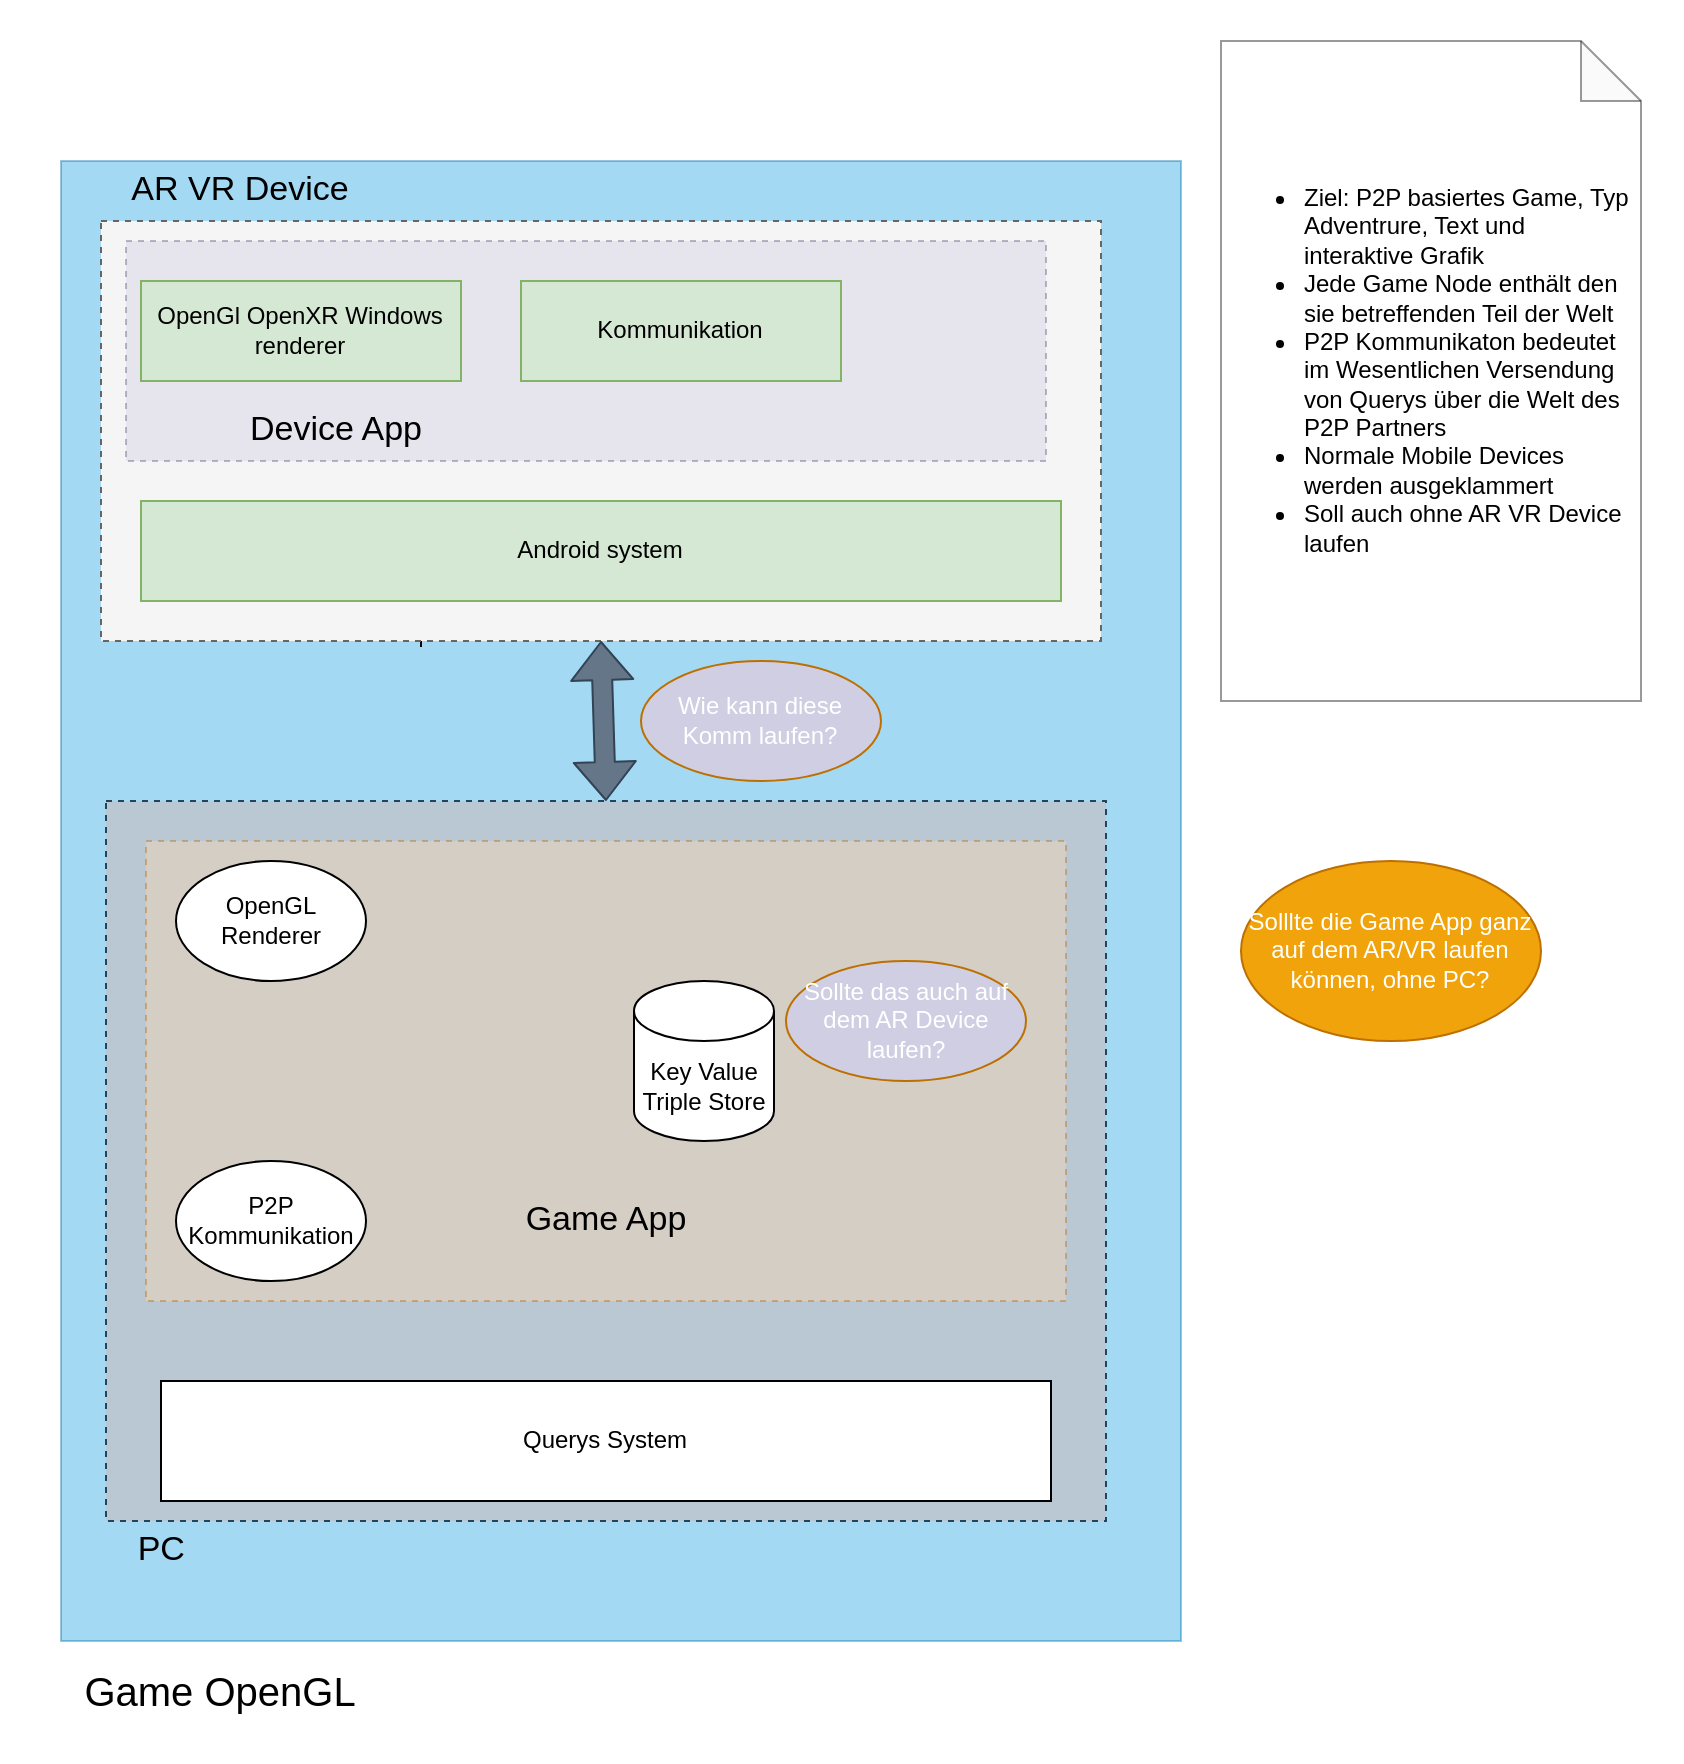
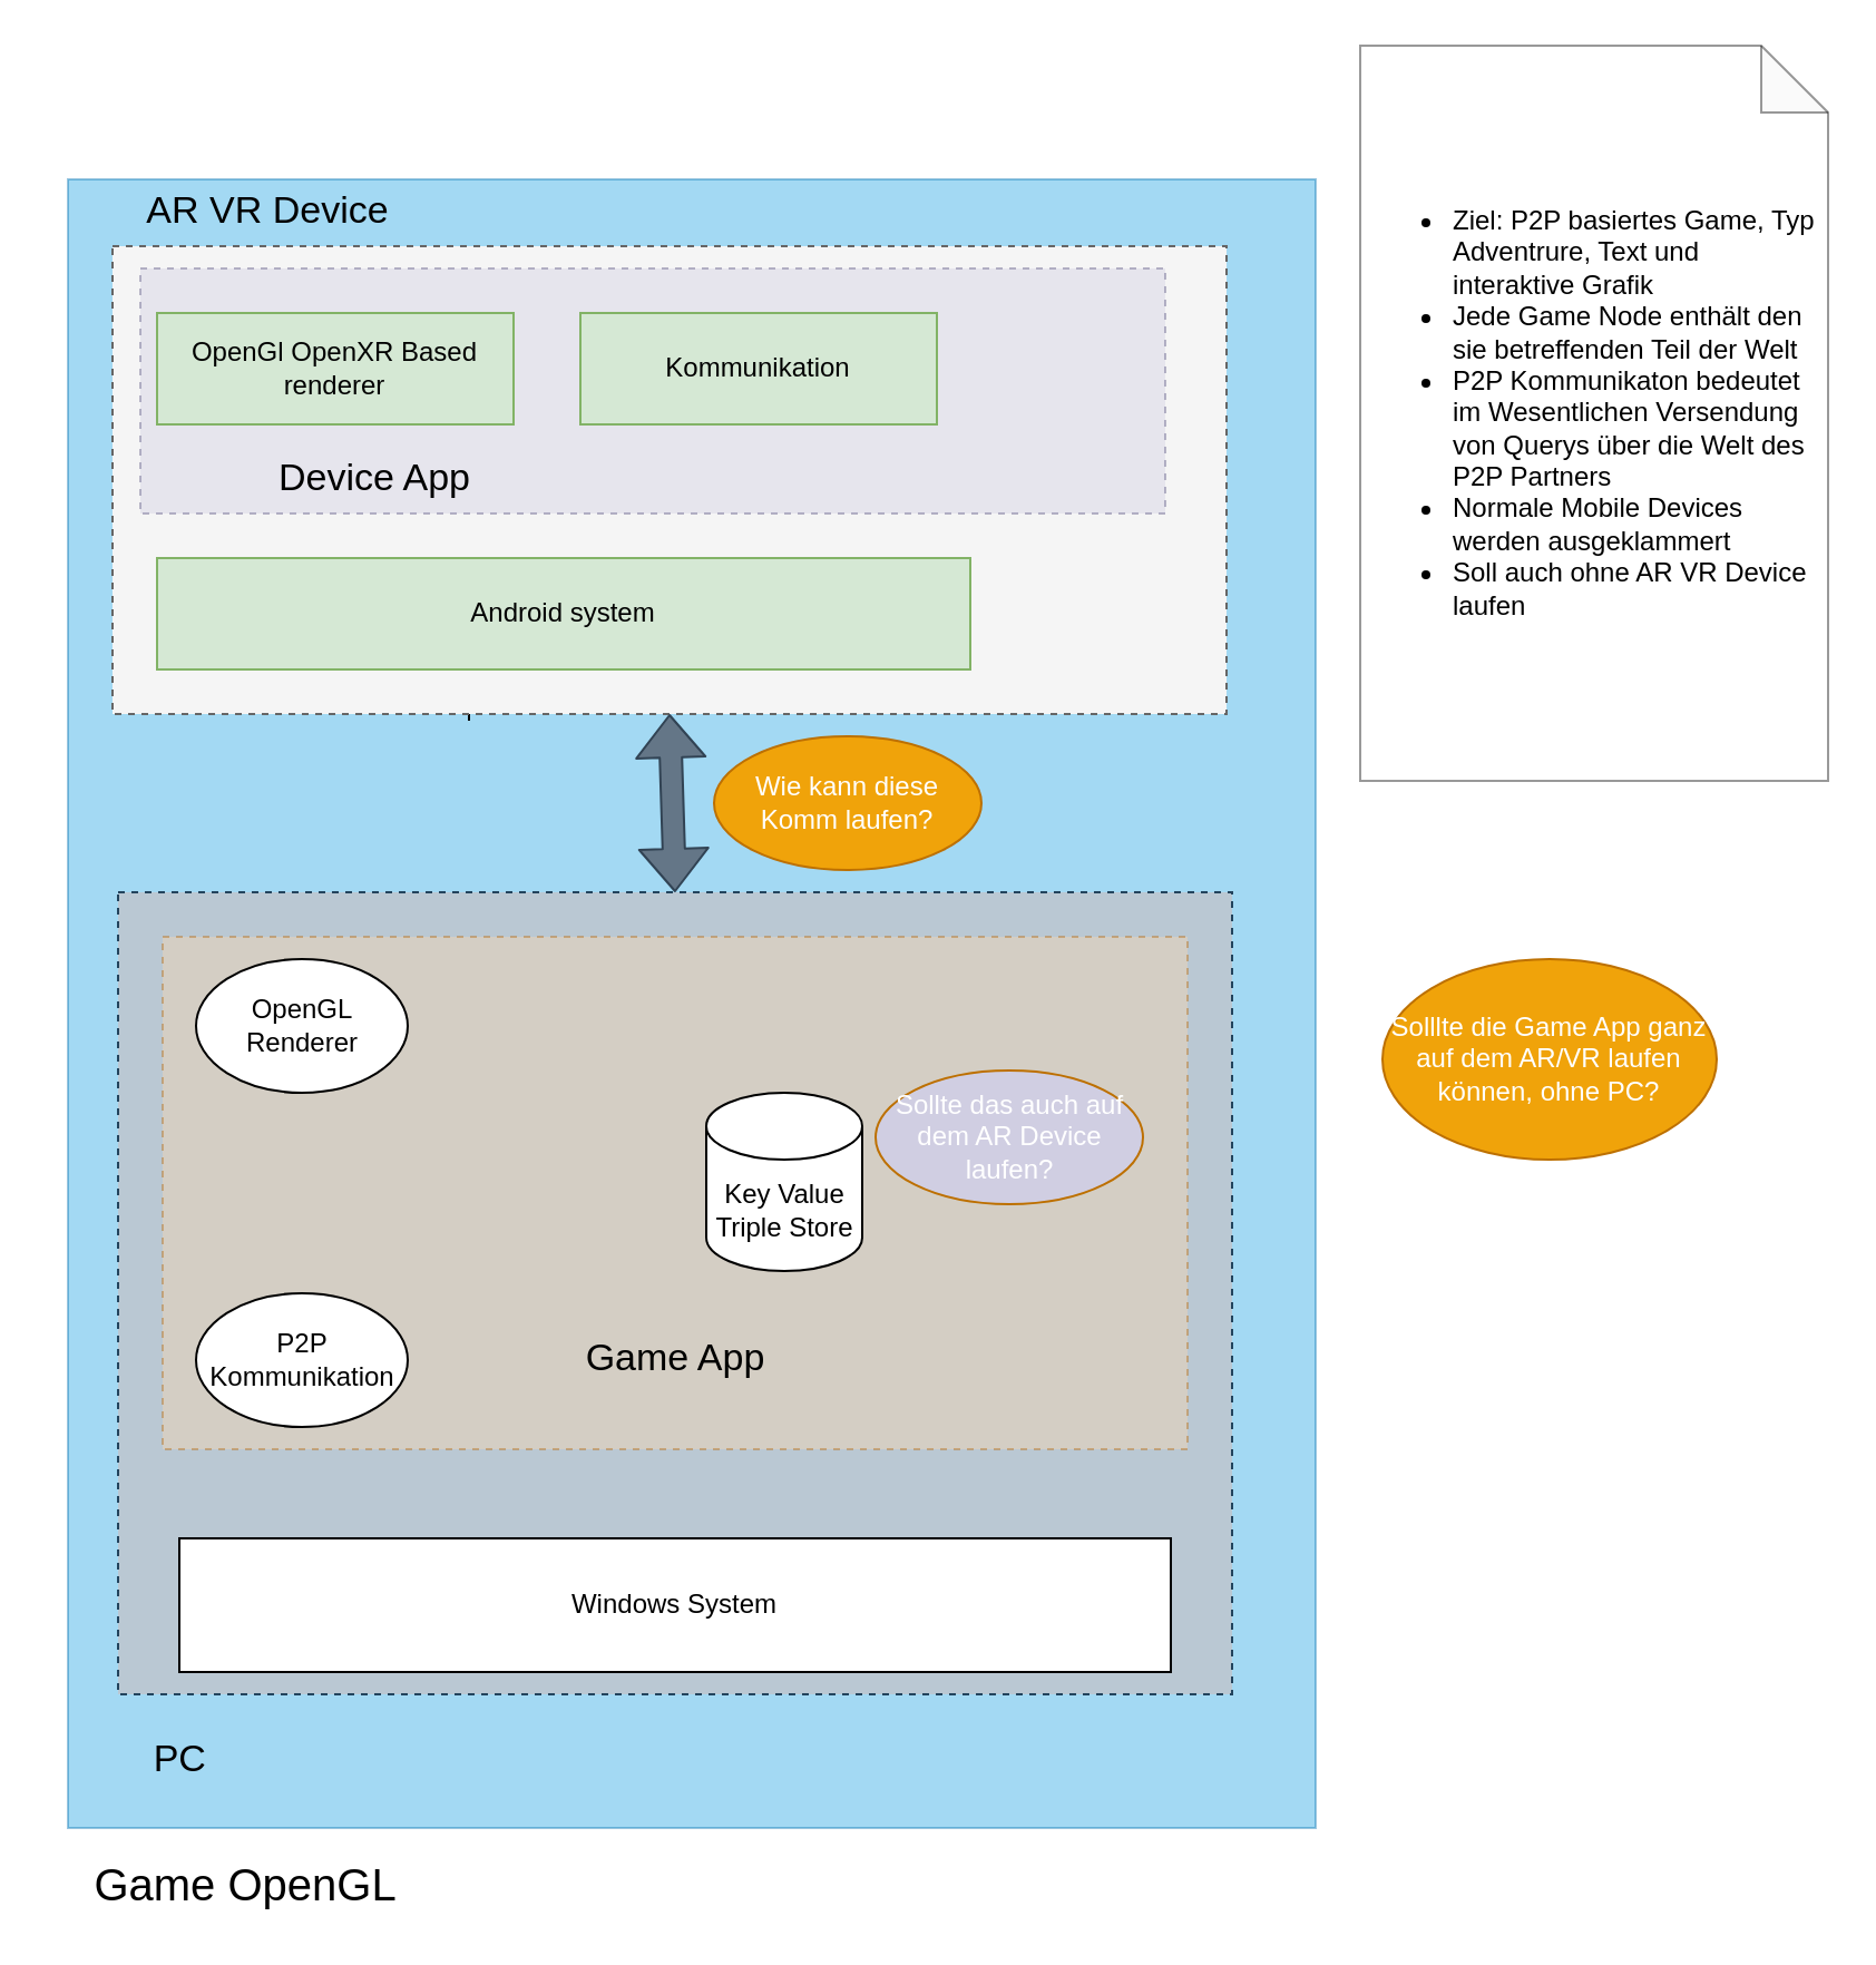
  <mxCell id="0" />
  <mxCell id="1" parent="0" />
  <mxCell id="2" value="" style="rounded=0;whiteSpace=wrap;html=1;fillColor=#1ba1e2;opacity=40;strokeColor=#006EAF;fontColor=#ffffff;" parent="1" vertex="1"><mxGeometry x="30" y="80" width="560" height="740" as="geometry" /></mxCell>
  <mxCell id="3" value="" style="endArrow=block;endSize=10;endFill=0;shadow=0;strokeWidth=1;rounded=0;edgeStyle=elbowEdgeStyle;elbow=vertical;" parent="1" edge="1"><mxGeometry width="160" relative="1" as="geometry"><mxPoint x="200" y="153" as="sourcePoint" /><mxPoint x="300" y="208" as="targetPoint" /></mxGeometry></mxCell>
  <mxCell id="4" value="" style="endArrow=block;endSize=10;endFill=0;shadow=0;strokeWidth=1;rounded=0;edgeStyle=elbowEdgeStyle;elbow=vertical;" parent="1" edge="1"><mxGeometry width="160" relative="1" as="geometry"><mxPoint x="210" y="323" as="sourcePoint" /><mxPoint x="300" y="208" as="targetPoint" /></mxGeometry></mxCell>
  <mxCell id="5" value="" style="endArrow=open;shadow=0;strokeWidth=1;rounded=0;endFill=1;edgeStyle=elbowEdgeStyle;elbow=vertical;" parent="1" edge="1"><mxGeometry x="0.5" y="41" relative="1" as="geometry"><mxPoint x="380" y="142" as="sourcePoint" /><mxPoint x="508" y="139" as="targetPoint" /><mxPoint x="-40" y="32" as="offset" /></mxGeometry></mxCell>
  <mxCell id="6" value="0..1" style="resizable=0;align=left;verticalAlign=bottom;labelBackgroundColor=none;fontSize=12;" parent="5" connectable="0" vertex="1"><mxGeometry x="-1" relative="1" as="geometry"><mxPoint y="4" as="offset" /></mxGeometry></mxCell>
  <mxCell id="7" value="1" style="resizable=0;align=right;verticalAlign=bottom;labelBackgroundColor=none;fontSize=12;" parent="5" connectable="0" vertex="1"><mxGeometry x="1" relative="1" as="geometry"><mxPoint x="-7" y="4" as="offset" /></mxGeometry></mxCell>
  <mxCell id="8" value="lives at" style="text;html=1;resizable=0;points=[];;align=center;verticalAlign=middle;labelBackgroundColor=none;rounded=0;shadow=0;strokeWidth=1;fontSize=12;" parent="5" vertex="1" connectable="0"><mxGeometry x="0.5" y="49" relative="1" as="geometry"><mxPoint x="-38" y="40" as="offset" /></mxGeometry></mxCell>
  <mxCell id="9" value="" style="rounded=0;whiteSpace=wrap;html=1;dashed=1;fillColor=#f5f5f5;strokeColor=#666666;fontColor=#333333;" parent="1" vertex="1"><mxGeometry x="50" y="110" width="500" height="210" as="geometry" /></mxCell>
  <mxCell id="10" value="&lt;font style=&quot;font-size: 17px&quot;&gt;AR VR Device&lt;/font&gt;" style="text;html=1;strokeColor=none;fillColor=none;align=center;verticalAlign=middle;whiteSpace=wrap;rounded=0;" parent="1" vertex="1"><mxGeometry x="30" y="80" width="180" height="30" as="geometry" /></mxCell>
- <mxCell id="11" value="Android system" style="rounded=0;whiteSpace=wrap;html=1;fillColor=#d5e8d4;strokeColor=#82b366;" parent="1" vertex="1"><mxGeometry x="70" y="250" width="460" height="50" as="geometry" /></mxCell>
+ <mxCell id="11" value="Android system" style="rounded=0;whiteSpace=wrap;html=1;fillColor=#d5e8d4;strokeColor=#82b366;" parent="1" vertex="1"><mxGeometry x="70" y="250" width="365" height="50" as="geometry" /></mxCell>
  <mxCell id="12" value="" style="rounded=0;whiteSpace=wrap;html=1;dashed=1;fillColor=#bac8d3;strokeColor=#23445d;" parent="1" vertex="1"><mxGeometry x="52.5" y="400" width="500" height="360" as="geometry" /></mxCell>
- <mxCell id="13" value="&lt;font style=&quot;font-size: 17px&quot;&gt;PC&amp;nbsp;&lt;/font&gt;" style="text;html=1;strokeColor=none;fillColor=none;align=center;verticalAlign=middle;whiteSpace=wrap;rounded=0;" parent="1" vertex="1"><mxGeometry x="32.5" y="760" width="100" height="30" as="geometry" /></mxCell>
- <mxCell id="14" value="Querys System" style="rounded=0;whiteSpace=wrap;html=1;" parent="1" vertex="1"><mxGeometry x="80" y="690" width="445" height="60" as="geometry" /></mxCell>
+ <mxCell id="13" value="&lt;font style=&quot;font-size: 17px&quot;&gt;PC&amp;nbsp;&lt;/font&gt;" style="text;html=1;strokeColor=none;fillColor=none;align=center;verticalAlign=middle;whiteSpace=wrap;rounded=0;" parent="1" vertex="1"><mxGeometry x="32.5" y="775" width="100" height="30" as="geometry" /></mxCell>
+ <mxCell id="14" value="Windows System" style="rounded=0;whiteSpace=wrap;html=1;" parent="1" vertex="1"><mxGeometry x="80" y="690" width="445" height="60" as="geometry" /></mxCell>
  <mxCell id="15" value="" style="rounded=0;whiteSpace=wrap;html=1;fillColor=#fad7ac;dashed=1;strokeColor=#b46504;opacity=40;" parent="1" vertex="1"><mxGeometry x="72.5" y="420" width="460" height="230" as="geometry" /></mxCell>
  <mxCell id="16" value="Key Value&lt;br&gt;Triple Store" style="shape=cylinder3;whiteSpace=wrap;html=1;boundedLbl=1;backgroundOutline=1;size=15;" parent="1" vertex="1"><mxGeometry x="316.5" y="490" width="70" height="80" as="geometry" /></mxCell>
  <mxCell id="17" value="OpenGL Renderer" style="ellipse;whiteSpace=wrap;html=1;" parent="1" vertex="1"><mxGeometry x="87.5" y="430" width="95" height="60" as="geometry" /></mxCell>
  <mxCell id="18" value="P2P Kommunikation" style="ellipse;whiteSpace=wrap;html=1;" parent="1" vertex="1"><mxGeometry x="87.5" y="580" width="95" height="60" as="geometry" /></mxCell>
  <mxCell id="19" value="&lt;span style=&quot;font-size: 17px&quot;&gt;Game App&lt;/span&gt;" style="text;html=1;strokeColor=none;fillColor=none;align=center;verticalAlign=middle;whiteSpace=wrap;rounded=0;" parent="1" vertex="1"><mxGeometry x="212.5" y="595" width="180" height="30" as="geometry" /></mxCell>
  <mxCell id="20" value="" style="rounded=0;whiteSpace=wrap;html=1;fillColor=#d0cee2;dashed=1;strokeColor=#56517e;opacity=40;" parent="1" vertex="1"><mxGeometry x="62.5" y="120" width="460" height="110" as="geometry" /></mxCell>
- <mxCell id="21" value="OpenGl OpenXR Windows renderer" style="rounded=0;whiteSpace=wrap;html=1;fillColor=#d5e8d4;strokeColor=#82b366;" parent="1" vertex="1"><mxGeometry x="70" y="140" width="160" height="50" as="geometry" /></mxCell>
+ <mxCell id="21" value="OpenGl OpenXR Based renderer" style="rounded=0;whiteSpace=wrap;html=1;fillColor=#d5e8d4;strokeColor=#82b366;" parent="1" vertex="1"><mxGeometry x="70" y="140" width="160" height="50" as="geometry" /></mxCell>
  <mxCell id="22" value="Kommunikation" style="rounded=0;whiteSpace=wrap;html=1;fillColor=#d5e8d4;strokeColor=#82b366;" parent="1" vertex="1"><mxGeometry x="260" y="140" width="160" height="50" as="geometry" /></mxCell>
  <mxCell id="23" value="&lt;span style=&quot;font-size: 17px&quot;&gt;Device App&lt;/span&gt;" style="text;html=1;strokeColor=none;fillColor=none;align=center;verticalAlign=middle;whiteSpace=wrap;rounded=0;" parent="1" vertex="1"><mxGeometry x="77.5" y="200" width="180" height="30" as="geometry" /></mxCell>
  <mxCell id="24" value="&lt;ul&gt;&lt;li&gt;Ziel: P2P basiertes Game, Typ Adventrure, Text und interaktive Grafik&lt;/li&gt;&lt;li&gt;Jede Game Node enthält den sie betreffenden Teil der Welt&lt;/li&gt;&lt;li&gt;P2P Kommunikaton bedeutet im Wesentlichen Versendung von Querys über die Welt des P2P Partners&lt;/li&gt;&lt;li&gt;Normale Mobile Devices werden ausgeklammert&lt;/li&gt;&lt;li&gt;Soll auch ohne AR VR Device laufen&lt;/li&gt;&lt;/ul&gt;" style="shape=note;whiteSpace=wrap;html=1;backgroundOutline=1;darkOpacity=0.05;fillColor=none;opacity=40;align=left;" parent="1" vertex="1"><mxGeometry x="610" y="20" width="210" height="330" as="geometry" /></mxCell>
  <mxCell id="25" value="&lt;font style=&quot;font-size: 20px&quot;&gt;Game OpenGL&lt;/font&gt;" style="text;html=1;strokeColor=none;fillColor=none;align=center;verticalAlign=middle;whiteSpace=wrap;rounded=0;" parent="1" vertex="1"><mxGeometry x="20" y="830" width="180" height="30" as="geometry" /></mxCell>
  <mxCell id="26" value="" style="shape=flexArrow;endArrow=classic;startArrow=classic;html=1;exitX=0.5;exitY=0;exitDx=0;exitDy=0;fillColor=#647687;strokeColor=#314354;" parent="1" source="12" edge="1"><mxGeometry width="50" height="50" relative="1" as="geometry"><mxPoint x="382.5" y="510" as="sourcePoint" /><mxPoint x="300" y="320" as="targetPoint" /></mxGeometry></mxCell>
- <mxCell id="27" value="Wie kann diese Komm laufen?" style="ellipse;whiteSpace=wrap;html=1;fillColor=#d0cee2;strokeColor=#BD7000;fontColor=#ffffff;" parent="1" vertex="1"><mxGeometry x="320" y="330" width="120" height="60" as="geometry" /></mxCell>
+ <mxCell id="27" value="Wie kann diese Komm laufen?" style="ellipse;whiteSpace=wrap;html=1;fillColor=#f0a30a;strokeColor=#BD7000;fontColor=#ffffff;" parent="1" vertex="1"><mxGeometry x="320" y="330" width="120" height="60" as="geometry" /></mxCell>
  <mxCell id="28" value="Sollte das auch auf dem AR Device laufen?" style="ellipse;whiteSpace=wrap;html=1;fillColor=#d0cee2;strokeColor=#BD7000;fontColor=#ffffff;" parent="1" vertex="1"><mxGeometry x="392.5" y="480" width="120" height="60" as="geometry" /></mxCell>
  <mxCell id="29" value="Solllte die Game App ganz auf dem AR/VR laufen können, ohne PC?" style="ellipse;whiteSpace=wrap;html=1;fillColor=#f0a30a;strokeColor=#BD7000;fontColor=#ffffff;" parent="1" vertex="1"><mxGeometry x="620" y="430" width="150" height="90" as="geometry" /></mxCell>
